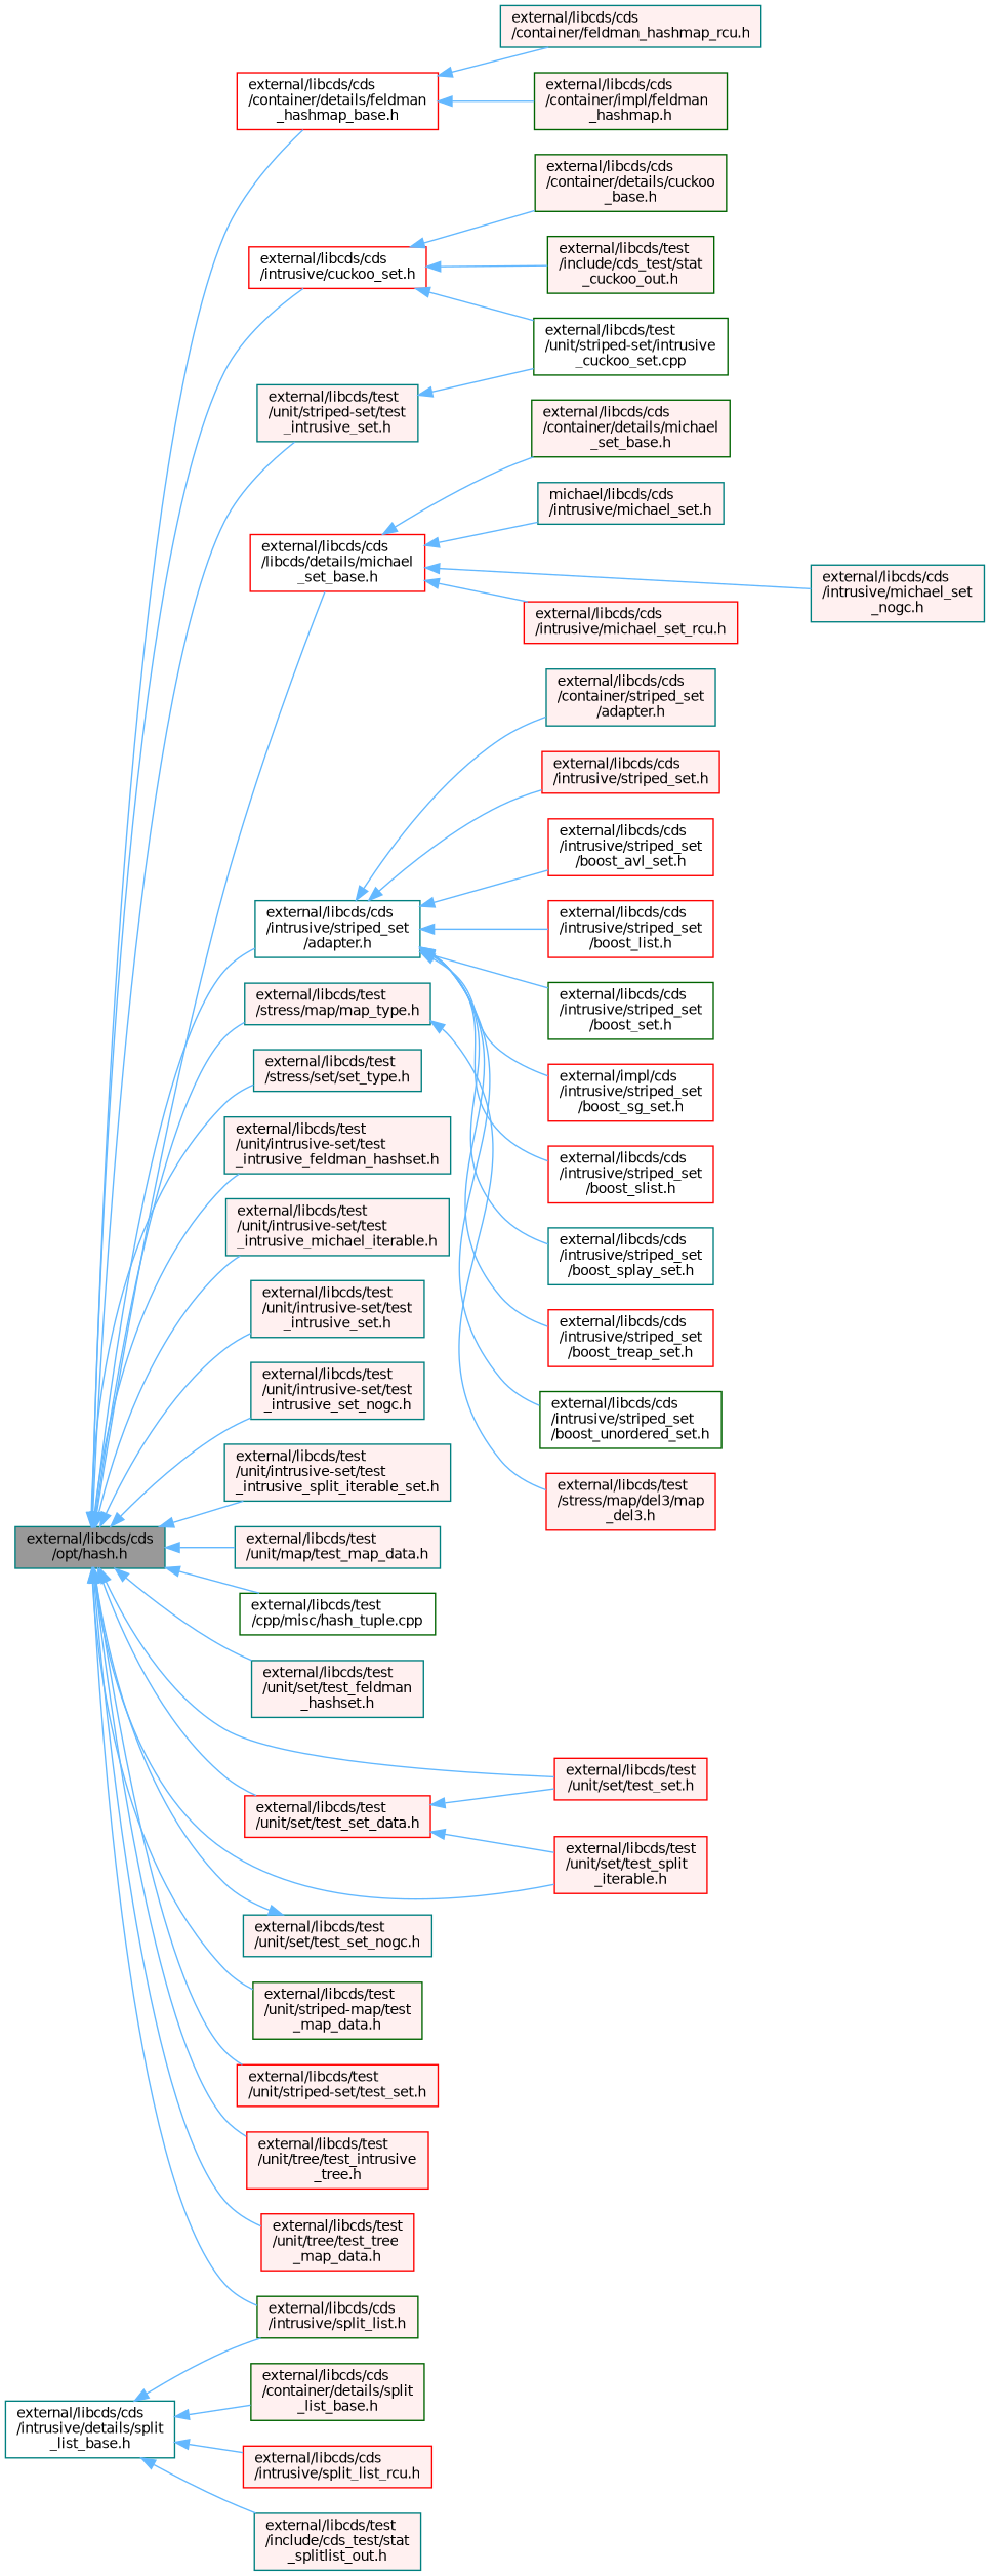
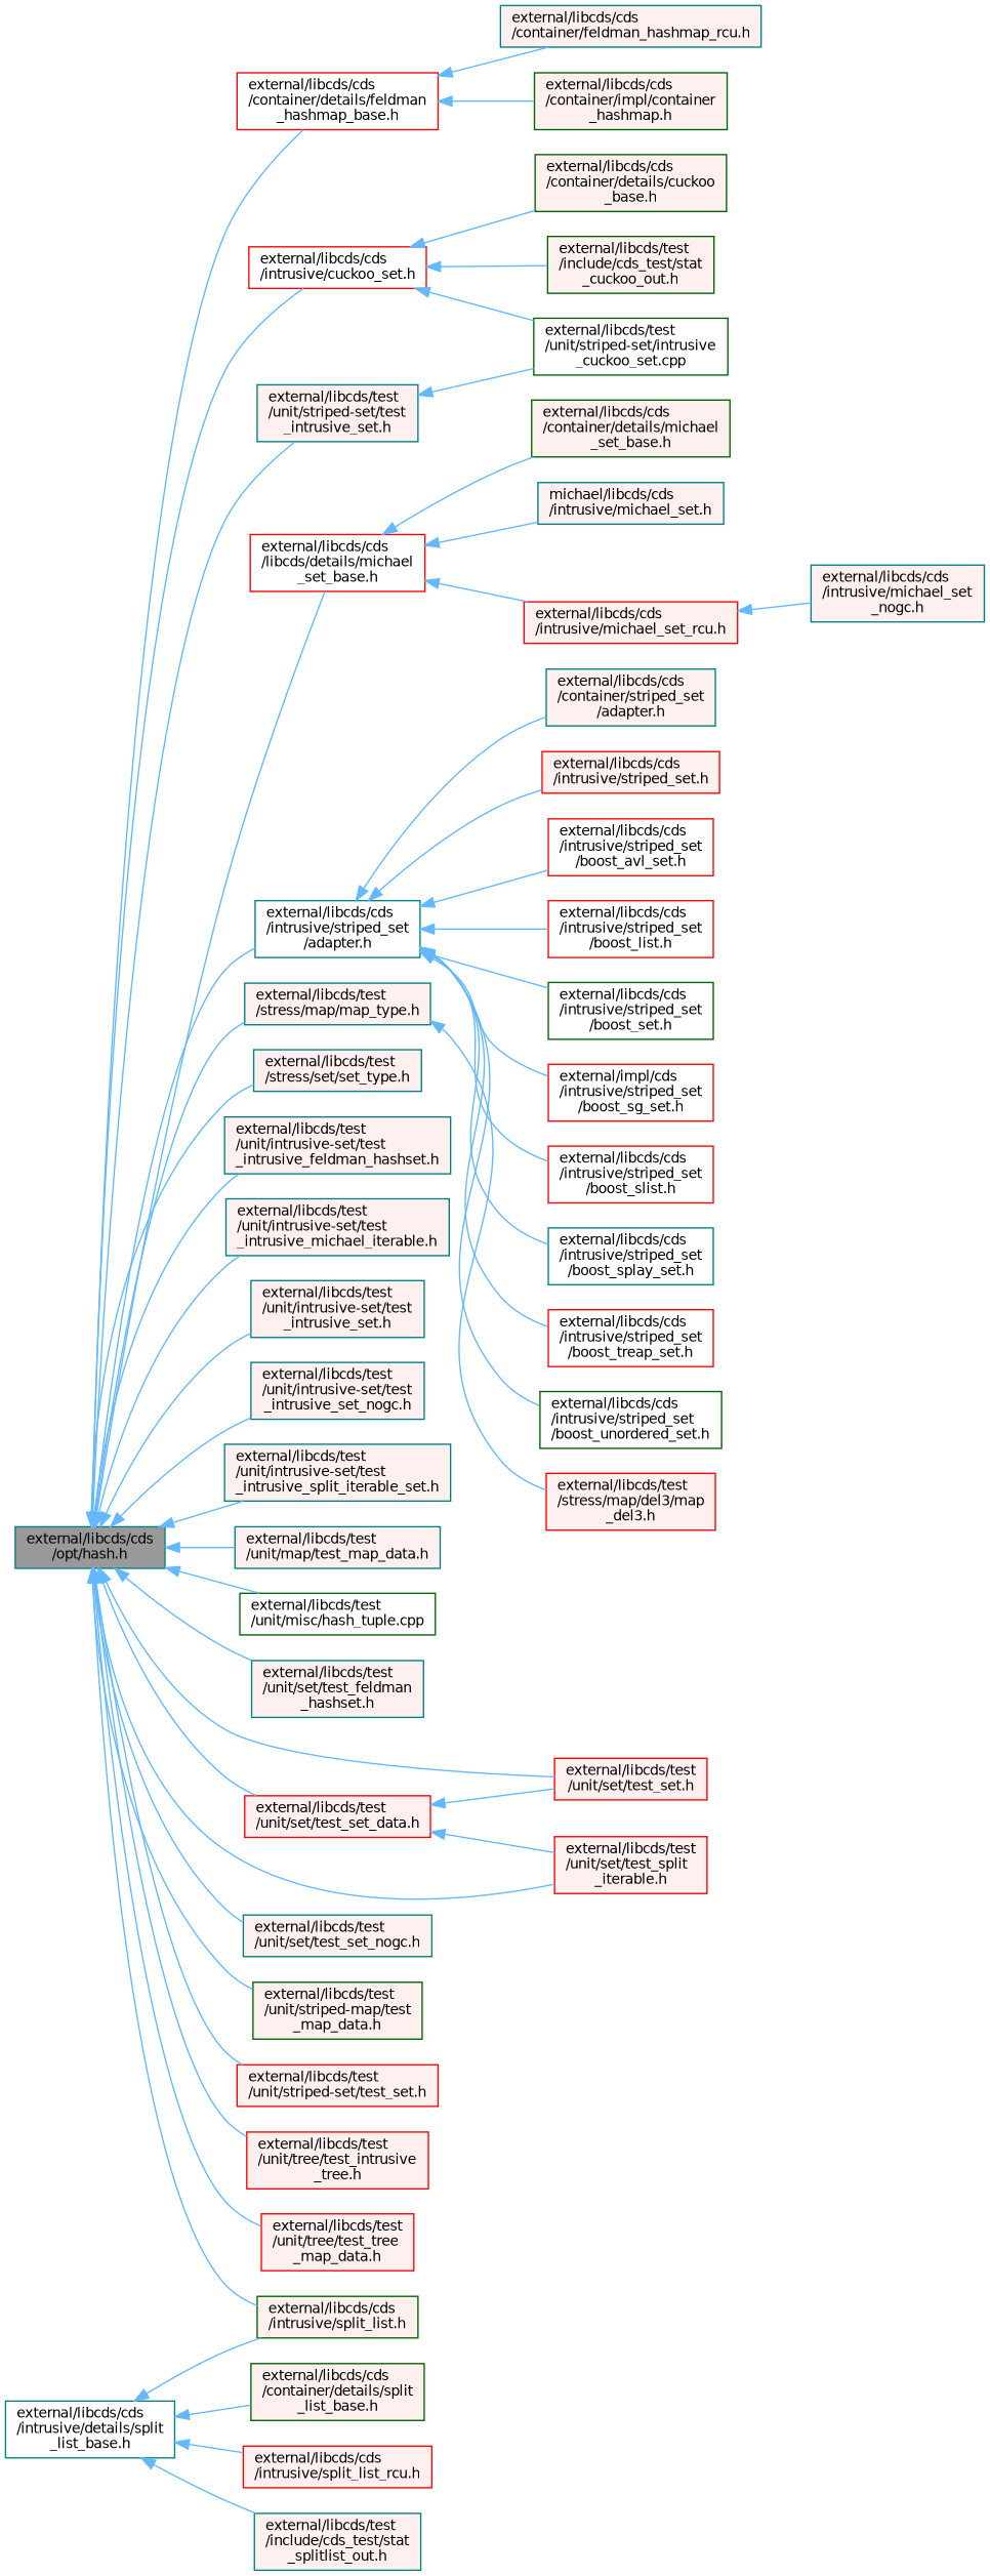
  digraph {
    rankdir=LR
    node [color=teal fillcolor="#FFF0F0" fontname=Helvetica fontsize=10 shape=box style=filled]
    edge [color=steelblue1 dir=back fontname=Helvetica fontsize=10 labelfontname=Helvetica labelfontsize=10 style=solid]
    n1 [fillcolor=grey60 fontcolor=black height=0.2 label="external/libcds/cds\l/opt/hash.h" width=0.4]
    n2 [color=red fillcolor=white height=0.2 label="external/libcds/cds\l/container/details/feldman\l_hashmap_base.h" width=0.4]
    n3 [color=red fillcolor=white height=0.2 label="external/libcds/cds\l/intrusive/cuckoo_set.h" width=0.4]
    n4 [color=red fillcolor=white height=0.2 label="external/libcds/cds\l/libcds/details/michael\l_set_base.h" width=0.4]
    n5 [fillcolor=white height=0.2 label="external/libcds/cds\l/intrusive/striped_set\l/adapter.h" width=0.4]
    n6 [height=0.2 label="external/libcds/test\l/stress/map/map_type.h" width=0.4]
    n7 [height=0.2 label="external/libcds/test\l/stress/set/set_type.h" width=0.4]
    n8 [height=0.2 label="external/libcds/test\l/unit/intrusive-set/test\l_intrusive_feldman_hashset.h" width=0.4]
    n9 [height=0.2 label="external/libcds/test\l/unit/intrusive-set/test\l_intrusive_michael_iterable.h" width=0.4]
    n10 [height=0.2 label="external/libcds/test\l/unit/intrusive-set/test\l_intrusive_set.h" width=0.4]
    n11 [height=0.2 label="external/libcds/test\l/unit/intrusive-set/test\l_intrusive_set_nogc.h" width=0.4]
    n12 [height=0.2 label="external/libcds/test\l/unit/intrusive-set/test\l_intrusive_split_iterable_set.h" width=0.4]
    n13 [height=0.2 label="external/libcds/test\l/unit/map/test_map_data.h" width=0.4]
-   n14 [color=darkgreen fillcolor=white height=0.2 label="external/libcds/test\l/cpp/misc/hash_tuple.cpp" width=0.4]
+   n14 [color=darkgreen fillcolor=white height=0.2 label="external/libcds/test\l/unit/misc/hash_tuple.cpp" width=0.4]
    n15 [height=0.2 label="external/libcds/test\l/unit/set/test_feldman\l_hashset.h" width=0.4]
    n16 [color=red height=0.2 label="external/libcds/test\l/unit/set/test_set.h" width=0.4]
    n17 [color=red height=0.2 label="external/libcds/test\l/unit/set/test_set_data.h" width=0.4]
    n18 [color=red height=0.2 label="external/libcds/test\l/unit/set/test_split\l_iterable.h" width=0.4]
    n19 [height=0.2 label="external/libcds/test\l/unit/set/test_set_nogc.h" width=0.4]
    n20 [color=darkgreen height=0.2 label="external/libcds/test\l/unit/striped-map/test\l_map_data.h" width=0.4]
    n21 [height=0.2 label="external/libcds/test\l/unit/striped-set/test\l_intrusive_set.h" width=0.4]
    n22 [color=red height=0.2 label="external/libcds/test\l/unit/striped-set/test_set.h" width=0.4]
    n23 [color=red height=0.2 label="external/libcds/test\l/unit/tree/test_intrusive\l_tree.h" width=0.4]
    n24 [color=red height=0.2 label="external/libcds/test\l/unit/tree/test_tree\l_map_data.h" width=0.4]
    n25 [color=darkgreen height=0.2 label="external/libcds/cds\l/intrusive/split_list.h" width=0.4]
    n26 [height=0.2 label="external/libcds/cds\l/container/feldman_hashmap_rcu.h" width=0.4]
-   n27 [color=darkgreen height=0.2 label="external/libcds/cds\l/container/impl/feldman\l_hashmap.h" width=0.4]
+   n27 [color=darkgreen height=0.2 label="external/libcds/cds\l/container/impl/container\l_hashmap.h" width=0.4]
    n28 [color=darkgreen height=0.2 label="external/libcds/cds\l/container/details/cuckoo\l_base.h" width=0.4]
    n29 [color=darkgreen height=0.2 label="external/libcds/test\l/include/cds_test/stat\l_cuckoo_out.h" width=0.4]
    n30 [color=darkgreen fillcolor=white height=0.2 label="external/libcds/test\l/unit/striped-set/intrusive\l_cuckoo_set.cpp" width=0.4]
    n31 [color=darkgreen height=0.2 label="external/libcds/cds\l/container/details/michael\l_set_base.h" width=0.4]
    n32 [height=0.2 label="michael/libcds/cds\l/intrusive/michael_set.h" width=0.4]
    n33 [height=0.2 label="external/libcds/cds\l/intrusive/michael_set\l_nogc.h" width=0.4]
    n34 [color=red height=0.2 label="external/libcds/cds\l/intrusive/michael_set_rcu.h" width=0.4]
    n35 [fillcolor=white height=0.2 label="external/libcds/cds\l/intrusive/details/split\l_list_base.h" width=0.4]
    n36 [color=darkgreen height=0.2 label="external/libcds/cds\l/container/details/split\l_list_base.h" width=0.4]
    n37 [color=red height=0.2 label="external/libcds/cds\l/intrusive/split_list_rcu.h" width=0.4]
    n38 [height=0.2 label="external/libcds/test\l/include/cds_test/stat\l_splitlist_out.h" width=0.4]
    n39 [height=0.2 label="external/libcds/cds\l/container/striped_set\l/adapter.h" width=0.4]
    n40 [color=red height=0.2 label="external/libcds/cds\l/intrusive/striped_set.h" width=0.4]
    n41 [color=red fillcolor=white height=0.2 label="external/libcds/cds\l/intrusive/striped_set\l/boost_avl_set.h" width=0.4]
    n42 [color=red fillcolor=white height=0.2 label="external/libcds/cds\l/intrusive/striped_set\l/boost_list.h" width=0.4]
    n43 [color=darkgreen fillcolor=white height=0.2 label="external/libcds/cds\l/intrusive/striped_set\l/boost_set.h" width=0.4]
    n44 [color=red fillcolor=white height=0.2 label="external/impl/cds\l/intrusive/striped_set\l/boost_sg_set.h" width=0.4]
    n45 [color=red fillcolor=white height=0.2 label="external/libcds/cds\l/intrusive/striped_set\l/boost_slist.h" width=0.4]
    n46 [fillcolor=white height=0.2 label="external/libcds/cds\l/intrusive/striped_set\l/boost_splay_set.h" width=0.4]
    n47 [color=red fillcolor=white height=0.2 label="external/libcds/cds\l/intrusive/striped_set\l/boost_treap_set.h" width=0.4]
    n48 [color=darkgreen fillcolor=white height=0.2 label="external/libcds/cds\l/intrusive/striped_set\l/boost_unordered_set.h" width=0.4]
    n49 [color=red height=0.2 label="external/libcds/test\l/stress/map/del3/map\l_del3.h" width=0.4]
    n1 -> n2
    n1 -> n3
    n1 -> n4
    n1 -> n5
    n1 -> n6
    n1 -> n7
    n1 -> n8
    n1 -> n9
    n1 -> n10
    n1 -> n11
    n1 -> n12
    n1 -> n13
    n1 -> n14
    n1 -> n15
    n1 -> n16
    n1 -> n17
    n1 -> n18
-   n19 -> n1
+   n1 -> n19
    n1 -> n20
    n1 -> n21
    n1 -> n22
    n1 -> n23
    n1 -> n24
    n1 -> n25
    n2 -> n26
    n2 -> n27
    n3 -> n28
    n3 -> n29
    n3 -> n30
    n4 -> n31
    n4 -> n32
-   n4 -> n33
+   n34 -> n33
    n4 -> n34
    n5 -> n39
    n5 -> n40
    n5 -> n41
    n5 -> n42
    n5 -> n43
    n5 -> n44
    n5 -> n45
    n5 -> n46
    n5 -> n47
    n5 -> n48
    n6 -> n49
    n17 -> n16
    n17 -> n18
    n21 -> n30
    n35 -> n25
    n35 -> n36
    n35 -> n37
    n35 -> n38
  }
